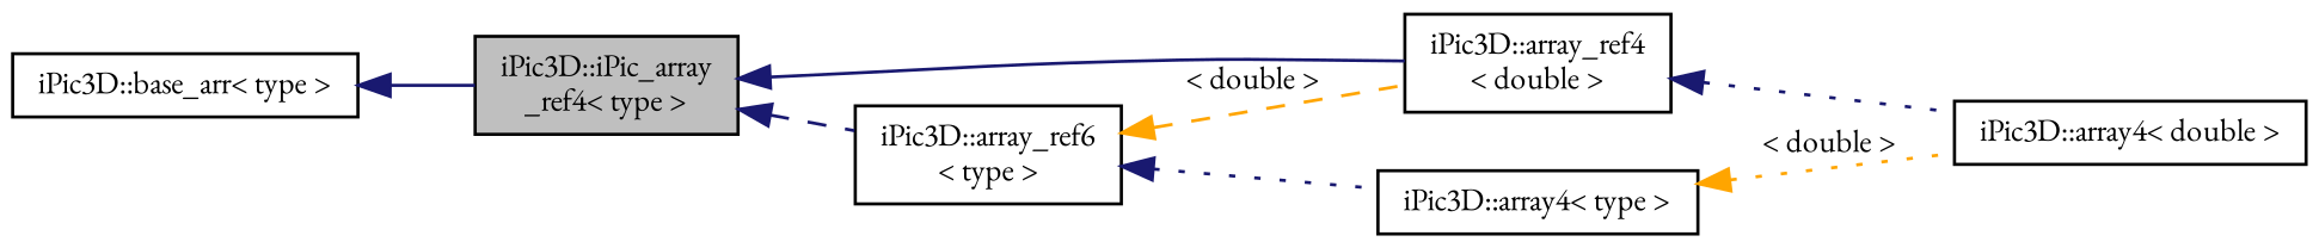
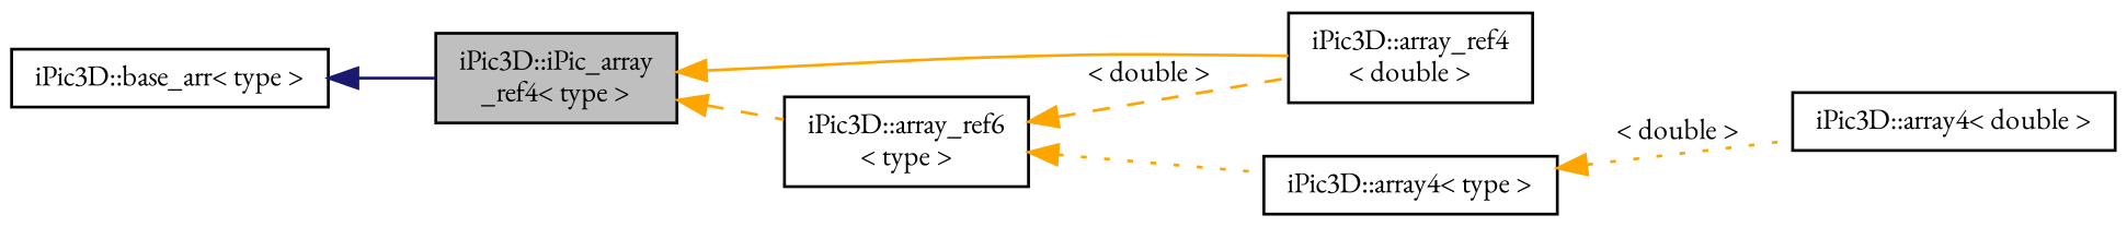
  digraph {
    fontname="EB Garamond"
    rankdir=LR
    node [color=black fillcolor=white fontname="EB Garamond" fontsize=10 shape=record style=filled]
    edge [color=midnightblue dir=back fontname="EB Garamond" fontsize=10 labelfontname=Helvetica labelfontsize=10 style=dotted]
    n1 [fillcolor=grey75 fontcolor=black height=0.2 label="iPic3D::iPic_array\l_ref4\< type \>" width=0.4]
    n2 [height=0.2 label="iPic3D::array_ref4\l\< double \>" width=0.4]
    n3 [height=0.2 label="iPic3D::array_ref6\l\< type \>" width=0.4]
    n4 [height=0.2 label="iPic3D::array4\< double \>" width=0.4]
    n5 [height=0.2 label="iPic3D::array4\< type \>" width=0.4]
    n6 [height=0.2 label="iPic3D::base_arr\< type \>" width=0.4]
-   n1 -> n2 [style=solid]
-   n1 -> n3 [style=dashed]
-   n2 -> n4
+   n1 -> n2 [color=orange style=solid]
+   n1 -> n3 [color=orange style=dashed]
    n3 -> n2 [color=orange label=" \< double \>" style=dashed]
-   n3 -> n5
+   n3 -> n5 [color=orange]
    n5 -> n4 [color=orange label=" \< double \>"]
    n6 -> n1 [style=solid]
  }
